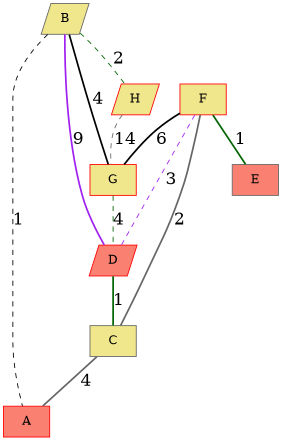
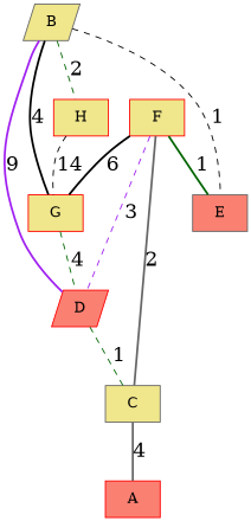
  graph {
    node [color=red fillcolor=khaki shape=box style=filled]
    edge [color=darkgreen fontsize="20pt" style=bold]
    B [color=gray40 shape=parallelogram]
    G
    D [fillcolor=salmon shape=parallelogram]
    A [fillcolor=salmon]
-   H [shape=parallelogram]
+   H
    C [color=gray40]
    F
    E [color=gray40 fillcolor=salmon]
    B -- G [color=black label=4]
    B -- D [color=purple label=9]
-   B -- A [color=black label=1 style=dashed]
+   B -- E [color=black label=1 style=dashed]
    B -- H [label=2 style=dashed]
    G -- D [label=4 style=dashed]
-   D -- C [label=1]
-   H -- G [color=gray40 label=14 style=dashed]
+   D -- C [label=1 style=dashed]
+   H -- G [color=black label=14 style=dashed]
    C -- A [color=gray40 label=4]
    F -- G [color=black label=6]
    F -- D [color=purple label=3 style=dashed]
    F -- C [color=gray40 label=2]
    F -- E [label=1]
  }
